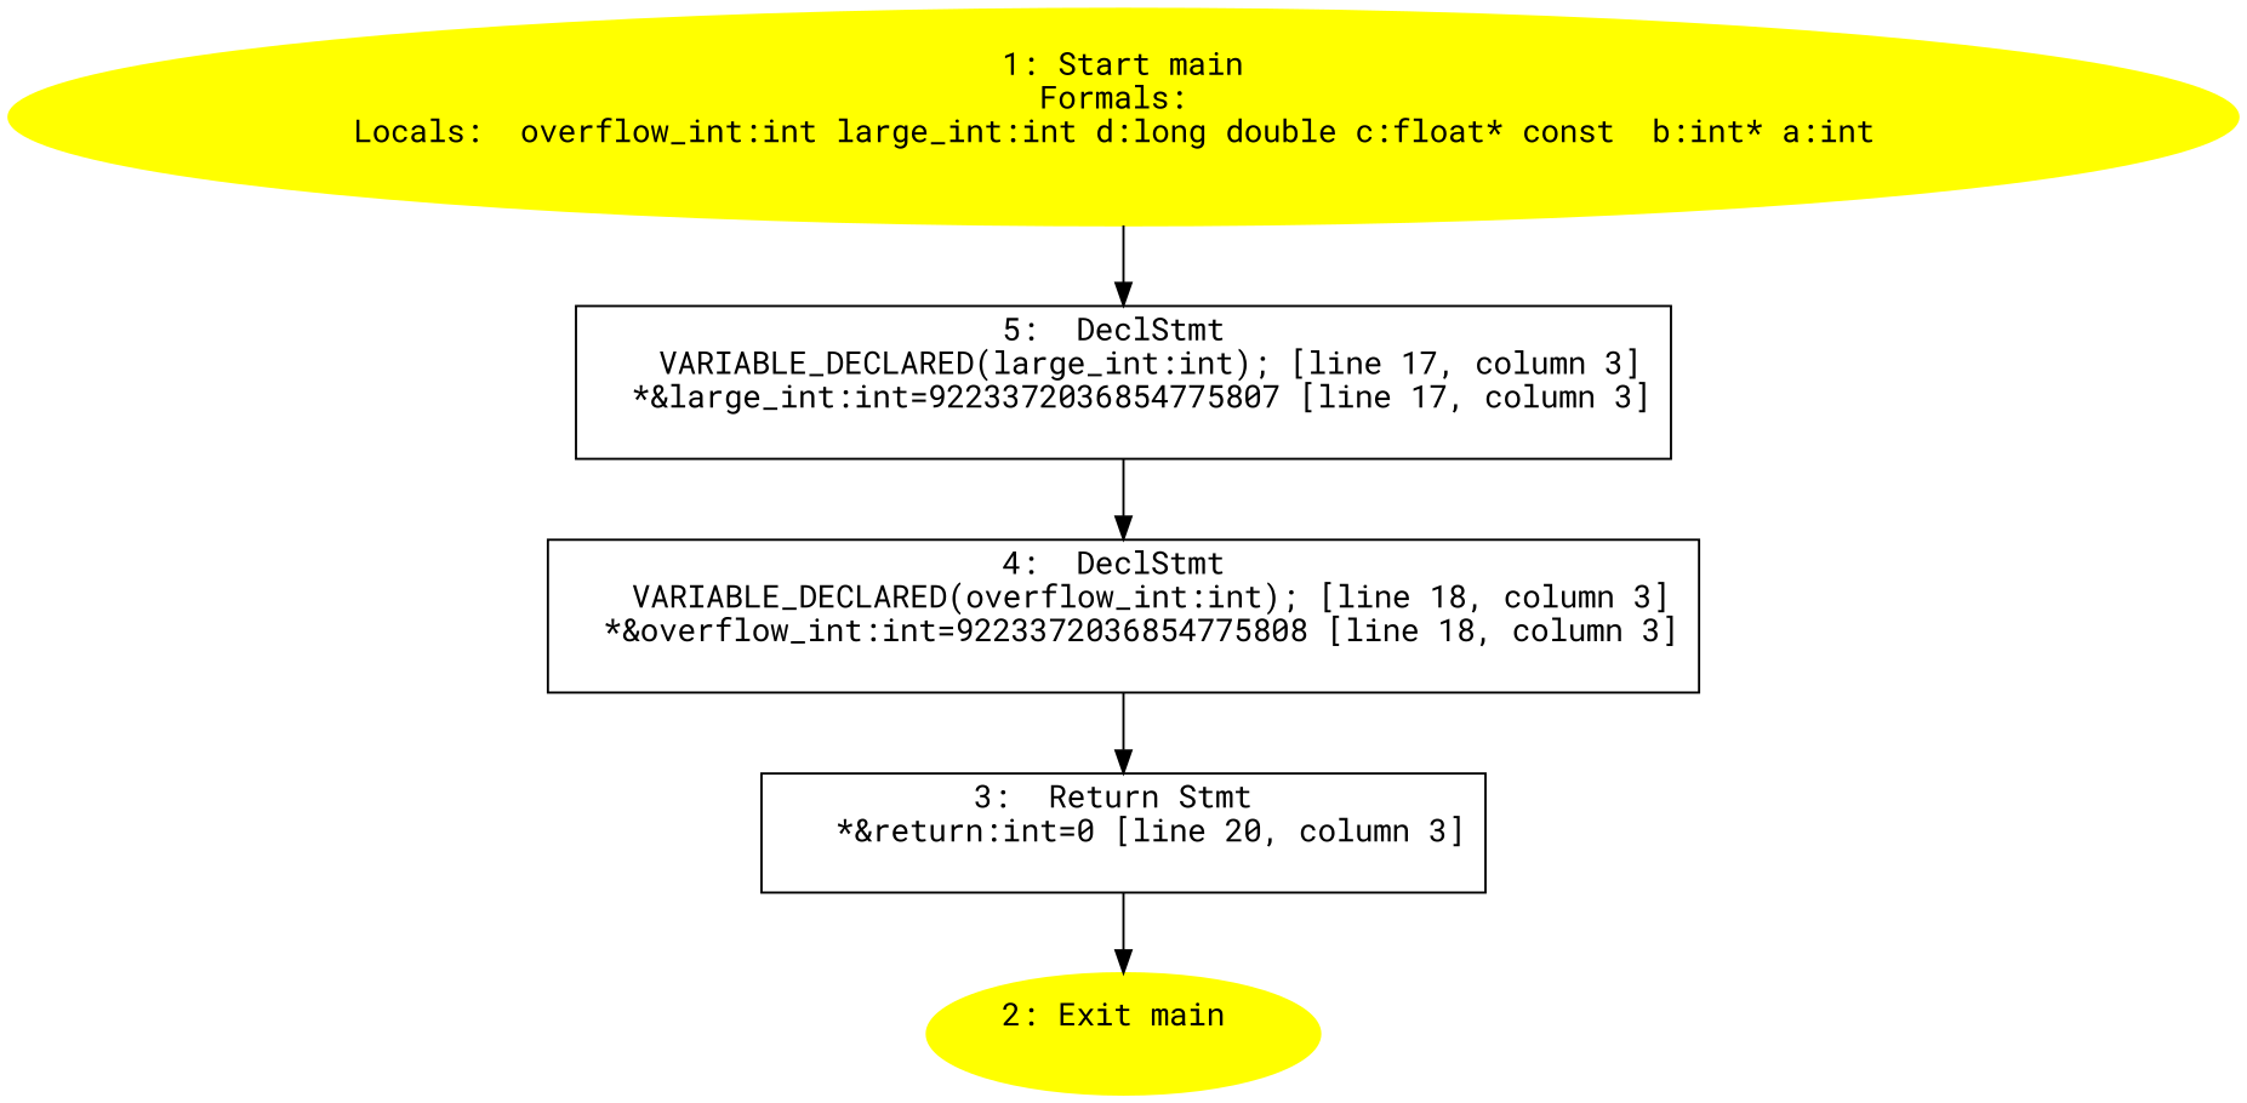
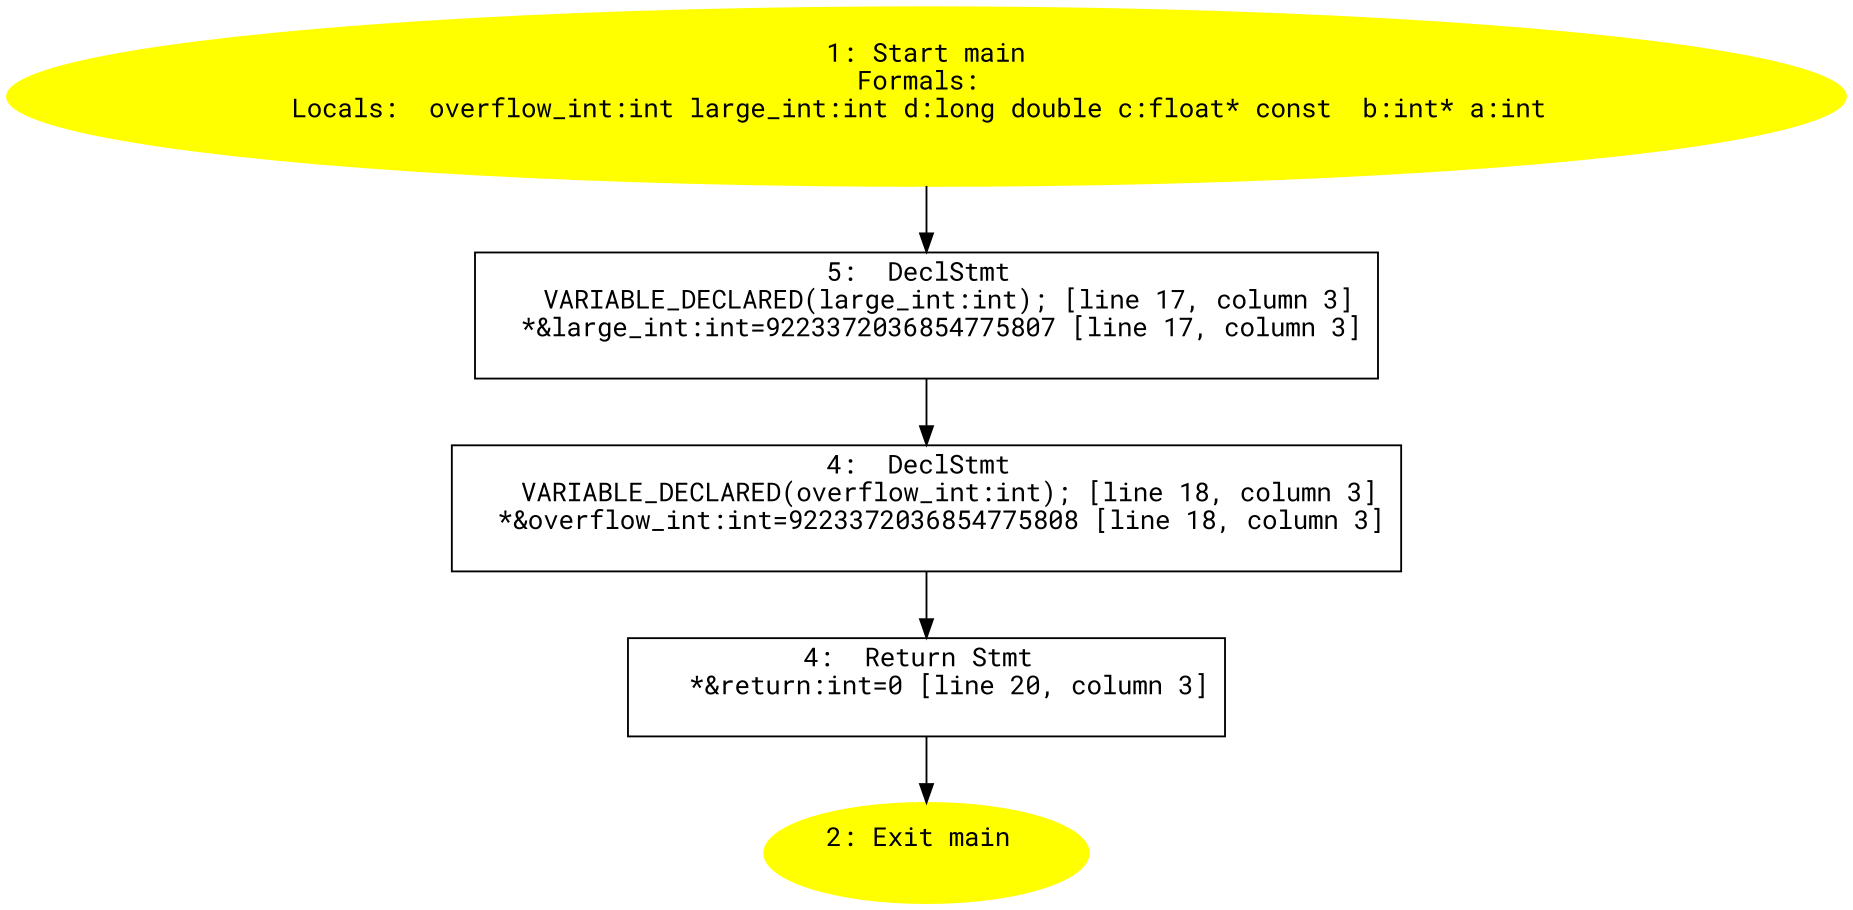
  digraph {
    fontname="Roboto Mono"
    node [fontname="Roboto Mono" shape=box]
    edge [fontname="Roboto Mono"]
    n1 [color=yellow label="1: Start main\nFormals: \nLocals:  overflow_int:int large_int:int d:long double c:float* const  b:int* a:int \n  " style=filled shape=""]
    n2 [label="5:  DeclStmt \n   VARIABLE_DECLARED(large_int:int); [line 17, column 3]\n  *&large_int:int=9223372036854775807 [line 17, column 3]\n "]
    n3 [label="4:  DeclStmt \n   VARIABLE_DECLARED(overflow_int:int); [line 18, column 3]\n  *&overflow_int:int=9223372036854775808 [line 18, column 3]\n "]
    n4 [color=yellow label="2: Exit main \n  " style=filled shape=""]
-   n5 [label="3:  Return Stmt \n   *&return:int=0 [line 20, column 3]\n "]
+   n5 [label="4:  Return Stmt \n   *&return:int=0 [line 20, column 3]\n "]
    n1 -> n2
    n2 -> n3
    n3 -> n5
    n5 -> n4
  }
